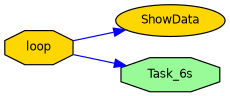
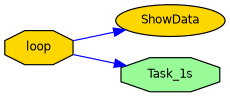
  digraph {
    rankdir=RL
    node [color=black fillcolor=gold fontname=Helvetica fontsize=10 shape=octagon style=filled]
    edge [color=blue dir=back fontname=Helvetica fontsize=10 labelfontname=Helvetica labelfontsize=10 style=solid]
    n1 [fontcolor=black height=0.2 label=ShowData shape=ellipse width=0.4]
    n2 [height=0.2 label=loop width=0.4]
-   n3 [fillcolor=palegreen height=0.2 label=Task_6s width=0.4]
+   n3 [fillcolor=palegreen height=0.2 label=Task_1s width=0.4]
    n1 -> n2
    n3 -> n2
  }
